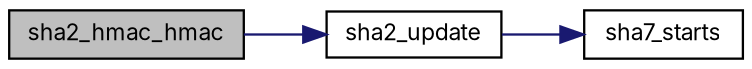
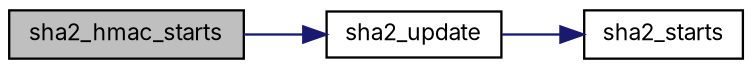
  digraph {
    fontname=Inter
    rankdir=LR
    node [color=black fillcolor=white fontname=Inter fontsize=10 shape=record style=filled]
    edge [color=midnightblue fontname=Inter fontsize=10 labelfontname=Helvetica labelfontsize=10 style=solid]
-   n1 [fillcolor=grey75 fontcolor=black height=0.2 label=sha2_hmac_hmac width=0.4]
+   n1 [fillcolor=grey75 fontcolor=black height=0.2 label=sha2_hmac_starts width=0.4]
    n2 [height=0.2 label=sha2_update width=0.4]
-   n3 [height=0.2 label=sha7_starts width=0.4]
+   n3 [height=0.2 label=sha2_starts width=0.4]
    n1 -> n2
    n2 -> n3
  }
